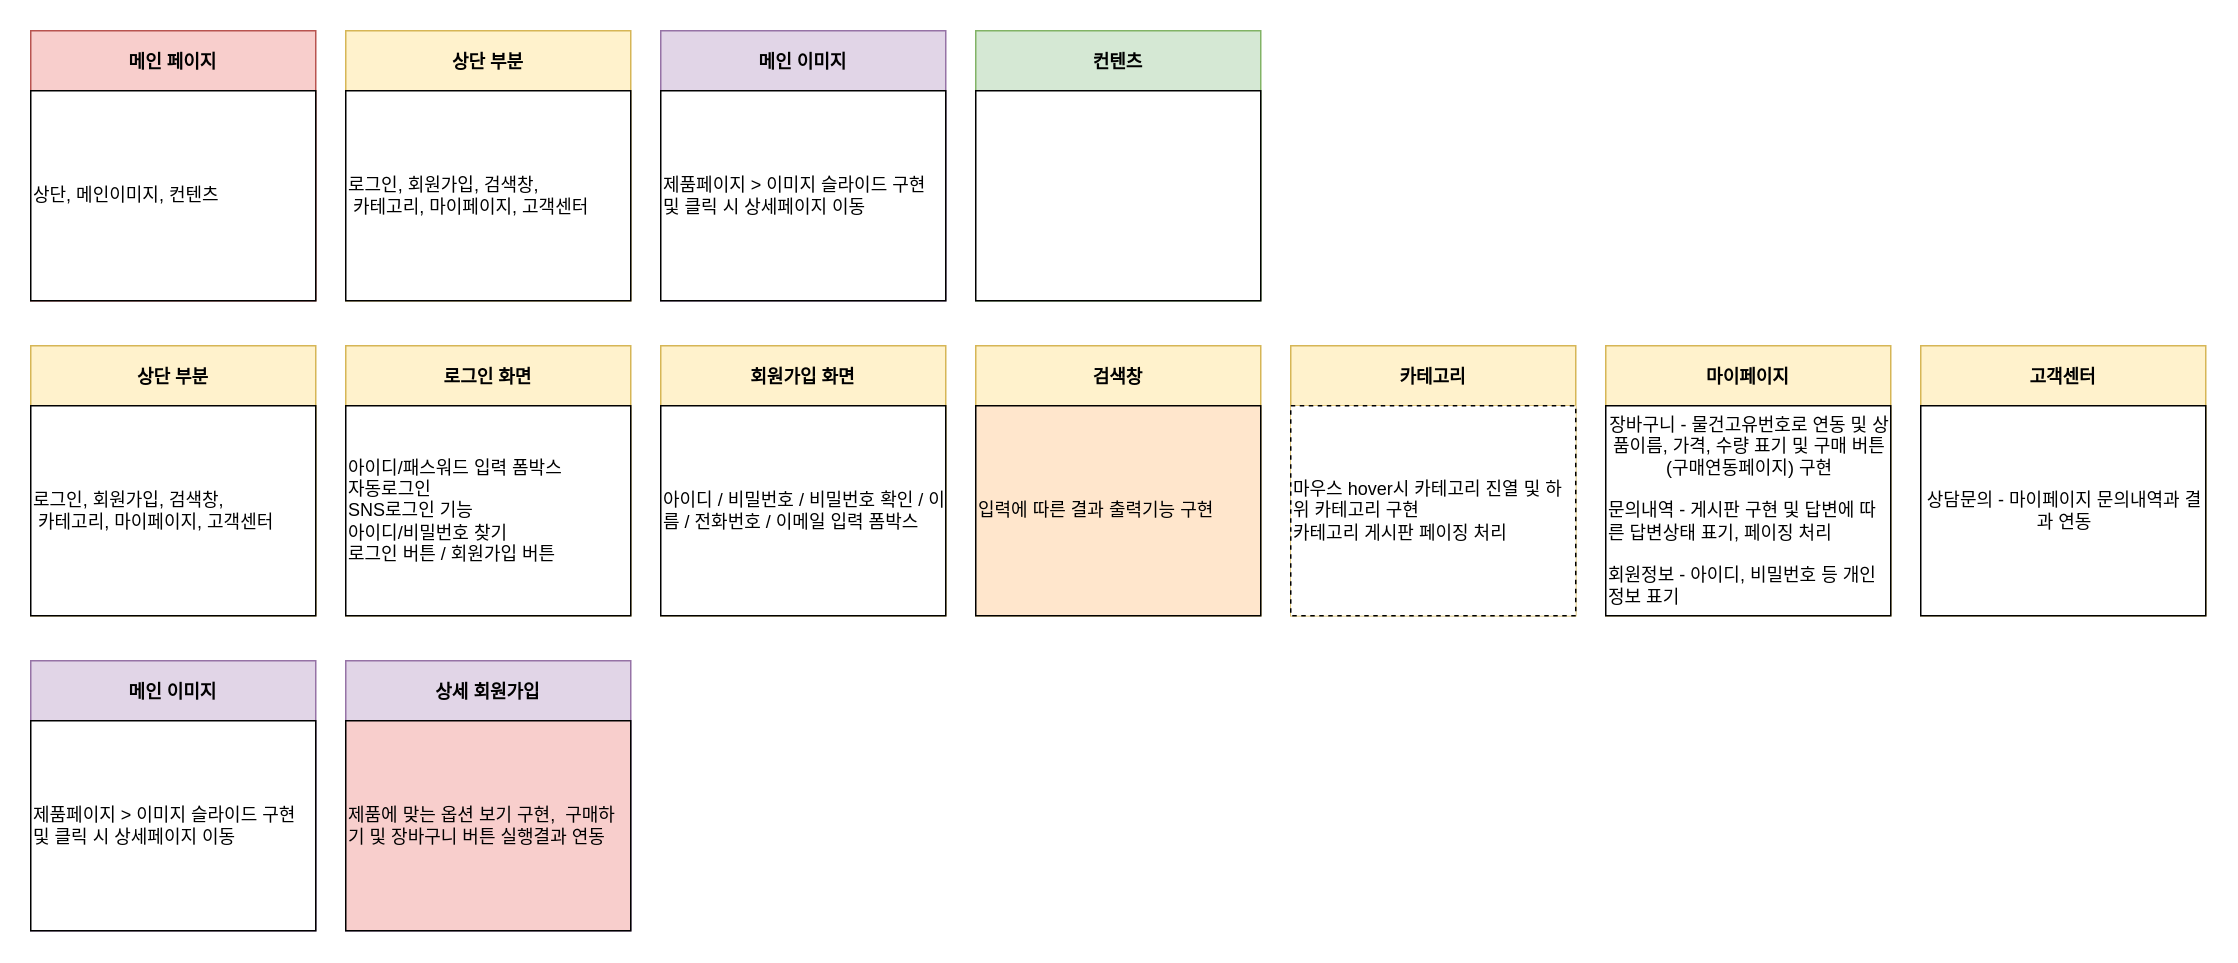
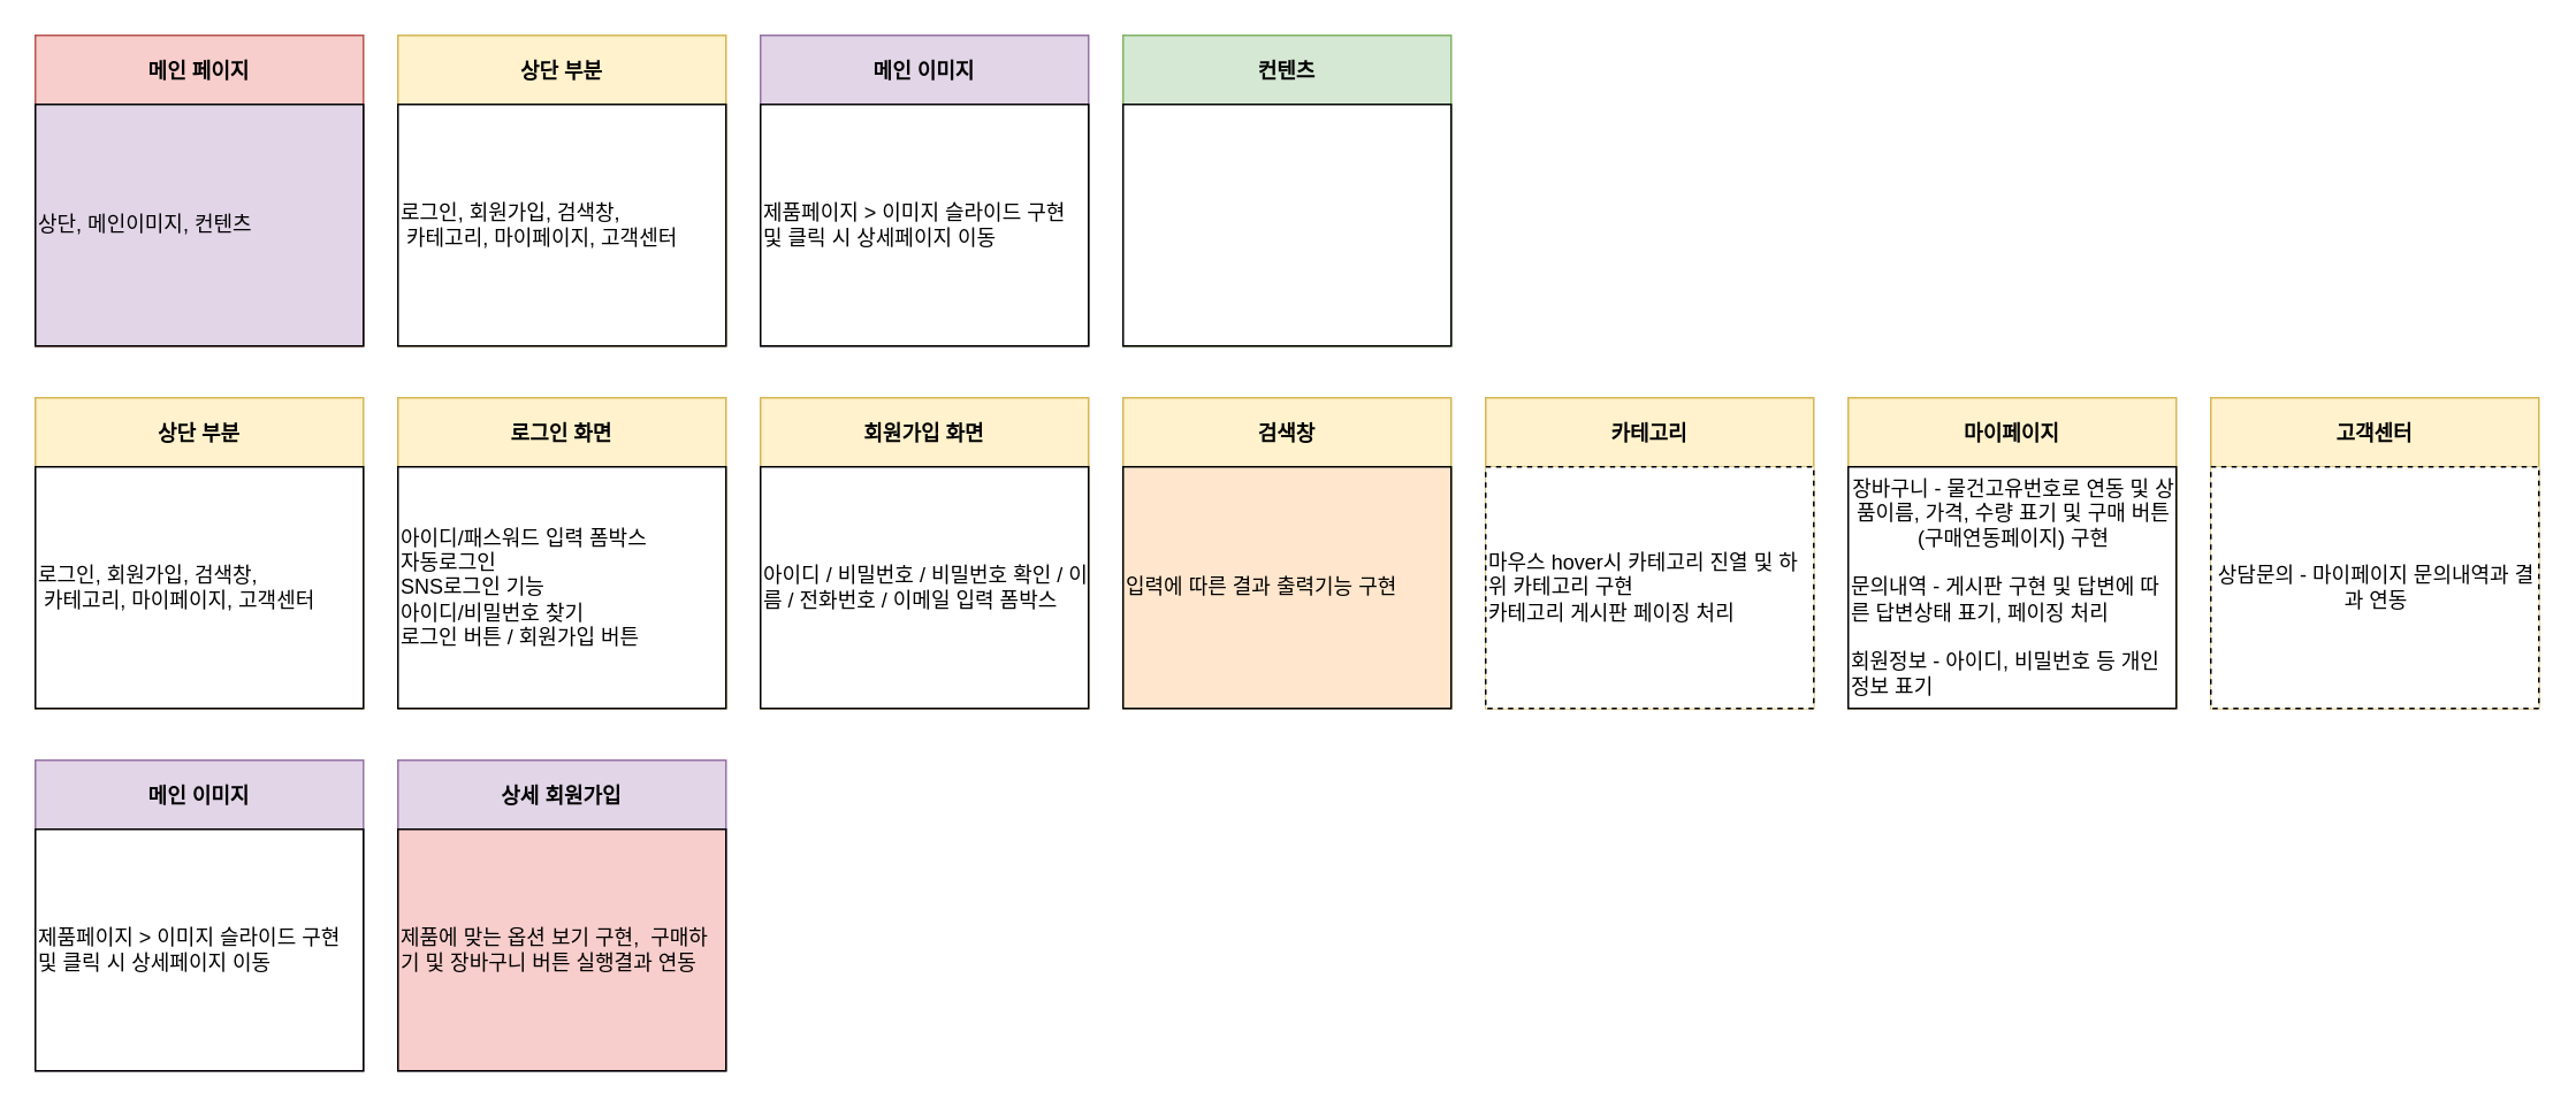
  <mxCell id="0" />
  <mxCell id="1" parent="0" />
  <mxCell id="2" value="메인 페이지" style="swimlane;startSize=40;fillColor=#f8cecc;strokeColor=#b85450;labelBackgroundColor=none;" parent="1" vertex="1"><mxGeometry x="20" y="20" width="190" height="180" as="geometry"><mxRectangle x="50" y="50" width="100" height="40" as="alternateBounds" /></mxGeometry></mxCell>
- <mxCell id="3" value="&lt;span style=&quot;text-align: center;&quot;&gt;상단, 메인이미지, 컨텐츠&lt;/span&gt;" style="whiteSpace=wrap;html=1;labelBackgroundColor=none;align=left;" parent="2" vertex="1"><mxGeometry y="40" width="190" height="140" as="geometry" /></mxCell>
+ <mxCell id="3" value="&lt;span style=&quot;text-align: center;&quot;&gt;상단, 메인이미지, 컨텐츠&lt;/span&gt;" style="whiteSpace=wrap;html=1;labelBackgroundColor=none;align=left;fillColor=#e1d5e7;" parent="2" vertex="1"><mxGeometry y="40" width="190" height="140" as="geometry" /></mxCell>
  <mxCell id="4" value="상단 부분" style="swimlane;startSize=40;fillColor=#fff2cc;strokeColor=#d6b656;labelBackgroundColor=none;" parent="1" vertex="1"><mxGeometry x="230" y="20" width="190" height="180" as="geometry"><mxRectangle x="50" y="50" width="100" height="40" as="alternateBounds" /></mxGeometry></mxCell>
  <mxCell id="5" value="&lt;span style=&quot;text-align: center&quot;&gt;로그인, 회원가입, 검색창,&lt;/span&gt;&lt;br style=&quot;text-align: center&quot;&gt;&lt;span style=&quot;text-align: center&quot;&gt;&amp;nbsp;카테고리, 마이페이지, 고객센터&lt;/span&gt;" style="whiteSpace=wrap;html=1;labelBackgroundColor=none;align=left;" parent="4" vertex="1"><mxGeometry y="40" width="190" height="140" as="geometry" /></mxCell>
  <mxCell id="6" value="메인 이미지" style="swimlane;startSize=40;fillColor=#e1d5e7;strokeColor=#9673a6;labelBackgroundColor=none;" parent="1" vertex="1"><mxGeometry x="440" y="20" width="190" height="180" as="geometry"><mxRectangle x="50" y="50" width="100" height="40" as="alternateBounds" /></mxGeometry></mxCell>
  <mxCell id="7" value="제품페이지 &amp;gt; 이미지 슬라이드 구현 및 클릭 시 상세페이지 이동" style="whiteSpace=wrap;html=1;labelBackgroundColor=none;align=left;" parent="6" vertex="1"><mxGeometry y="40" width="190" height="140" as="geometry" /></mxCell>
  <mxCell id="8" value="컨텐츠" style="swimlane;startSize=40;fillColor=#d5e8d4;strokeColor=#82b366;labelBackgroundColor=none;" parent="1" vertex="1"><mxGeometry x="650" y="20" width="190" height="180" as="geometry"><mxRectangle x="50" y="50" width="100" height="40" as="alternateBounds" /></mxGeometry></mxCell>
  <mxCell id="9" value="" style="whiteSpace=wrap;html=1;labelBackgroundColor=none;align=left;" parent="8" vertex="1"><mxGeometry y="40" width="190" height="140" as="geometry" /></mxCell>
  <mxCell id="10" value="상단 부분" style="swimlane;startSize=40;fillColor=#fff2cc;strokeColor=#d6b656;labelBackgroundColor=none;" parent="1" vertex="1"><mxGeometry x="20" y="230" width="190" height="180" as="geometry"><mxRectangle x="50" y="50" width="100" height="40" as="alternateBounds" /></mxGeometry></mxCell>
  <mxCell id="11" value="&lt;span style=&quot;text-align: center&quot;&gt;로그인, 회원가입, 검색창,&lt;/span&gt;&lt;br style=&quot;text-align: center&quot;&gt;&lt;span style=&quot;text-align: center&quot;&gt;&amp;nbsp;카테고리, 마이페이지, 고객센터&lt;/span&gt;" style="whiteSpace=wrap;html=1;labelBackgroundColor=none;align=left;" parent="10" vertex="1"><mxGeometry y="40" width="190" height="140" as="geometry" /></mxCell>
  <mxCell id="12" value="로그인 화면" style="swimlane;startSize=40;fillColor=#fff2cc;strokeColor=#d6b656;labelBackgroundColor=none;" parent="1" vertex="1"><mxGeometry x="230" y="230" width="190" height="180" as="geometry"><mxRectangle x="50" y="50" width="100" height="40" as="alternateBounds" /></mxGeometry></mxCell>
  <mxCell id="13" value="아이디/패스워드 입력 폼박스&lt;br&gt;자동로그인&lt;br&gt;SNS로그인 기능&lt;br&gt;아이디/비밀번호 찾기&lt;br&gt;로그인 버튼 / 회원가입 버튼" style="whiteSpace=wrap;html=1;labelBackgroundColor=none;align=left;" parent="12" vertex="1"><mxGeometry y="40" width="190" height="140" as="geometry" /></mxCell>
  <mxCell id="14" value="회원가입 화면" style="swimlane;startSize=40;fillColor=#fff2cc;strokeColor=#d6b656;labelBackgroundColor=none;" parent="1" vertex="1"><mxGeometry x="440" y="230" width="190" height="180" as="geometry"><mxRectangle x="470" y="260" width="100" height="40" as="alternateBounds" /></mxGeometry></mxCell>
  <mxCell id="15" value="아이디 / 비밀번호 / 비밀번호 확인 / 이름 / 전화번호 / 이메일 입력 폼박스" style="whiteSpace=wrap;html=1;labelBackgroundColor=none;align=left;" parent="14" vertex="1"><mxGeometry y="40" width="190" height="140" as="geometry" /></mxCell>
  <mxCell id="16" value="검색창" style="swimlane;startSize=40;fillColor=#fff2cc;strokeColor=#d6b656;labelBackgroundColor=none;" parent="1" vertex="1"><mxGeometry x="650" y="230" width="190" height="180" as="geometry"><mxRectangle x="50" y="50" width="100" height="40" as="alternateBounds" /></mxGeometry></mxCell>
  <mxCell id="17" value="입력에 따른 결과 출력기능 구현" style="whiteSpace=wrap;html=1;labelBackgroundColor=none;align=left;fillColor=#ffe6cc;" parent="16" vertex="1"><mxGeometry y="40" width="190" height="140" as="geometry" /></mxCell>
  <mxCell id="18" value="카테고리" style="swimlane;startSize=40;fillColor=#fff2cc;strokeColor=#d6b656;labelBackgroundColor=none;" parent="1" vertex="1"><mxGeometry x="860" y="230" width="190" height="180" as="geometry"><mxRectangle x="50" y="50" width="100" height="40" as="alternateBounds" /></mxGeometry></mxCell>
  <mxCell id="19" value="&lt;div&gt;&lt;span&gt;마우스 hover시 카테고리 진열 및 하위 카테고리 구현&lt;/span&gt;&lt;/div&gt;&lt;div&gt;&lt;span&gt;카테고리 게시판 페이징 처리&lt;/span&gt;&lt;/div&gt;" style="whiteSpace=wrap;html=1;labelBackgroundColor=none;align=left;dashed=1;" parent="18" vertex="1"><mxGeometry y="40" width="190" height="140" as="geometry" /></mxCell>
  <mxCell id="20" value="메인 이미지" style="swimlane;startSize=40;fillColor=#e1d5e7;strokeColor=#9673a6;labelBackgroundColor=none;" parent="1" vertex="1"><mxGeometry x="20" y="440" width="190" height="180" as="geometry"><mxRectangle x="50" y="50" width="100" height="40" as="alternateBounds" /></mxGeometry></mxCell>
  <mxCell id="21" value="제품페이지 &amp;gt; 이미지 슬라이드 구현 및 클릭 시 상세페이지 이동" style="whiteSpace=wrap;html=1;labelBackgroundColor=none;align=left;" parent="20" vertex="1"><mxGeometry y="40" width="190" height="140" as="geometry" /></mxCell>
  <mxCell id="22" value="상세 회원가입" style="swimlane;startSize=40;fillColor=#e1d5e7;strokeColor=#9673a6;labelBackgroundColor=none;" parent="1" vertex="1"><mxGeometry x="230" y="440" width="190" height="180" as="geometry"><mxRectangle x="50" y="50" width="100" height="40" as="alternateBounds" /></mxGeometry></mxCell>
  <mxCell id="23" value="제품에 맞는 옵션 보기 구현,&amp;nbsp; 구매하기 및 장바구니 버튼 실행결과 연동&amp;nbsp;" style="whiteSpace=wrap;html=1;labelBackgroundColor=none;align=left;fillColor=#f8cecc;" parent="22" vertex="1"><mxGeometry y="40" width="190" height="140" as="geometry" /></mxCell>
  <mxCell id="24" value="마이페이지" style="swimlane;startSize=40;fillColor=#fff2cc;strokeColor=#d6b656;labelBackgroundColor=none;" parent="1" vertex="1"><mxGeometry x="1070" y="230" width="190" height="180" as="geometry"><mxRectangle x="50" y="50" width="100" height="40" as="alternateBounds" /></mxGeometry></mxCell>
  <mxCell id="25" value="&lt;div style=&quot;text-align: center&quot;&gt;장바구니 - 물건고유번호로 연동 및 상품이름, 가격, 수량 표기 및 구매 버튼(구매연동페이지) 구현&lt;/div&gt;&lt;div&gt;&lt;br&gt;&lt;/div&gt;&lt;div&gt;문의내역 - 게시판 구현 및 답변에 따른 답변상태 표기, 페이징 처리&lt;/div&gt;&lt;div&gt;&lt;br&gt;&lt;/div&gt;&lt;div&gt;회원정보 - 아이디, 비밀번호 등 개인정보 표기&lt;/div&gt;" style="whiteSpace=wrap;html=1;labelBackgroundColor=none;align=left;" parent="24" vertex="1"><mxGeometry y="40" width="190" height="140" as="geometry" /></mxCell>
  <mxCell id="26" value="고객센터" style="swimlane;startSize=40;fillColor=#fff2cc;strokeColor=#d6b656;labelBackgroundColor=none;" vertex="1" parent="1"><mxGeometry x="1280" y="230" width="190" height="180" as="geometry"><mxRectangle x="50" y="50" width="100" height="40" as="alternateBounds" /></mxGeometry></mxCell>
- <mxCell id="27" value="&lt;div style=&quot;text-align: center&quot;&gt;상담문의 - 마이페이지 문의내역과 결과 연동&lt;/div&gt;" style="whiteSpace=wrap;html=1;labelBackgroundColor=none;align=left;" vertex="1" parent="26"><mxGeometry y="40" width="190" height="140" as="geometry" /></mxCell>
+ <mxCell id="27" value="&lt;div style=&quot;text-align: center&quot;&gt;상담문의 - 마이페이지 문의내역과 결과 연동&lt;/div&gt;" style="whiteSpace=wrap;html=1;labelBackgroundColor=none;align=left;dashed=1;" vertex="1" parent="26"><mxGeometry y="40" width="190" height="140" as="geometry" /></mxCell>
